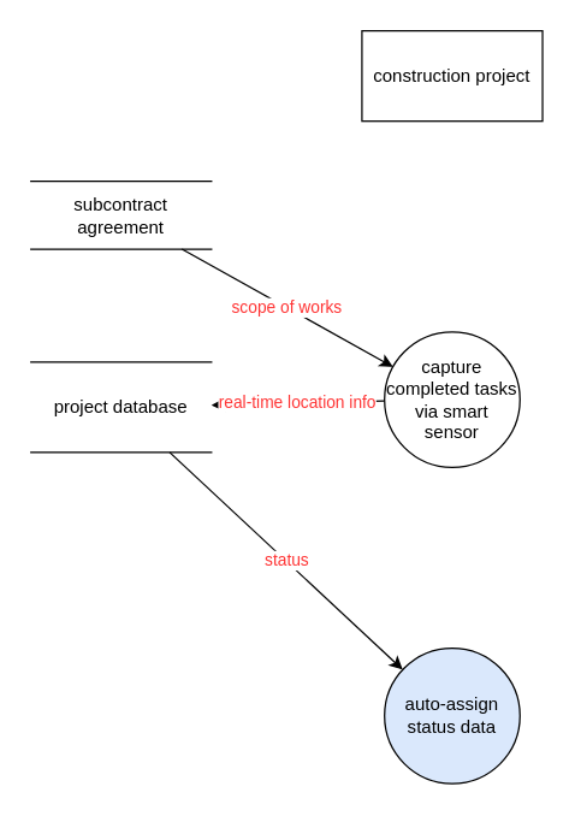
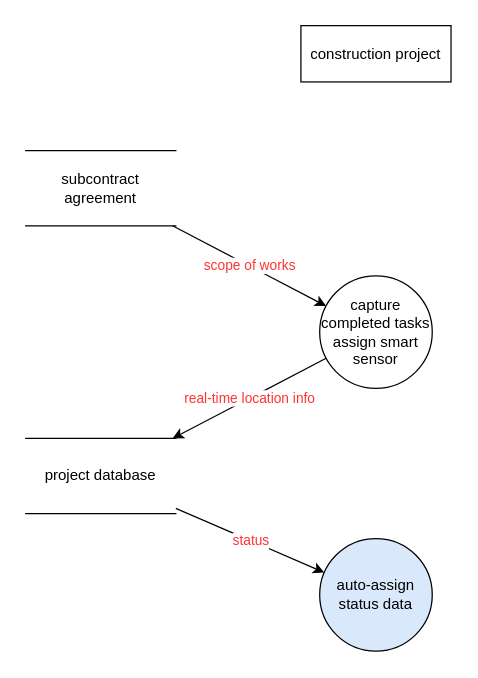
  <mxCell id="0" />
  <mxCell id="1" parent="0" />
- <mxCell id="2" value="construction project" style="rounded=0;whiteSpace=wrap;html=1;" vertex="1" parent="1"><mxGeometry x="240" y="20" width="120" height="60" as="geometry" /></mxCell>
- <mxCell id="3" value="capture completed tasks via smart sensor" style="ellipse;whiteSpace=wrap;html=1;aspect=fixed;" vertex="1" parent="1"><mxGeometry x="255" y="220" width="90" height="90" as="geometry" /></mxCell>
+ <mxCell id="2" value="construction project" style="rounded=0;whiteSpace=wrap;html=1;" vertex="1" parent="1"><mxGeometry x="240" y="20" width="120" height="45" as="geometry" /></mxCell>
+ <mxCell id="3" value="capture completed tasks assign smart sensor" style="ellipse;whiteSpace=wrap;html=1;aspect=fixed;" vertex="1" parent="1"><mxGeometry x="255" y="220" width="90" height="90" as="geometry" /></mxCell>
  <mxCell id="4" value="auto-assign status data" style="ellipse;whiteSpace=wrap;html=1;aspect=fixed;fillColor=#dae8fc;" vertex="1" parent="1"><mxGeometry x="255" y="430" width="90" height="90" as="geometry" /></mxCell>
- <mxCell id="5" value="subcontract agreement" style="shape=partialRectangle;whiteSpace=wrap;html=1;left=0;right=0;fillColor=none;" vertex="1" parent="1"><mxGeometry x="20" y="120" width="120" height="45" as="geometry" /></mxCell>
- <mxCell id="6" value="project database" style="shape=partialRectangle;whiteSpace=wrap;html=1;left=0;right=0;fillColor=none;" vertex="1" parent="1"><mxGeometry x="20" y="240" width="120" height="60" as="geometry" /></mxCell>
+ <mxCell id="5" value="subcontract agreement" style="shape=partialRectangle;whiteSpace=wrap;html=1;left=0;right=0;fillColor=none;" vertex="1" parent="1"><mxGeometry x="20" y="120" width="120" height="60" as="geometry" /></mxCell>
+ <mxCell id="6" value="project database" style="shape=partialRectangle;whiteSpace=wrap;html=1;left=0;right=0;fillColor=none;" vertex="1" parent="1"><mxGeometry x="20" y="350" width="120" height="60" as="geometry" /></mxCell>
  <mxCell id="7" value="scope of works" style="endArrow=classic;html=1;fontColor=#FF3333;" edge="1" parent="1" source="5" target="3"><mxGeometry width="50" height="50" relative="1" as="geometry"><mxPoint x="110" y="300" as="sourcePoint" /><mxPoint x="259" y="240" as="targetPoint" /></mxGeometry></mxCell>
  <mxCell id="8" value="real-time location info" style="endArrow=classic;html=1;fontColor=#FF3333;" edge="1" parent="1" source="3" target="6"><mxGeometry width="50" height="50" relative="1" as="geometry"><mxPoint x="-10" y="290" as="sourcePoint" /><mxPoint x="40" y="240" as="targetPoint" /></mxGeometry></mxCell>
  <mxCell id="9" value="status" style="endArrow=classic;html=1;fontColor=#FF3333;" edge="1" parent="1" source="6" target="4"><mxGeometry width="50" height="50" relative="1" as="geometry"><mxPoint x="200" y="510" as="sourcePoint" /><mxPoint x="250" y="460" as="targetPoint" /><Array as="points" /></mxGeometry></mxCell>
